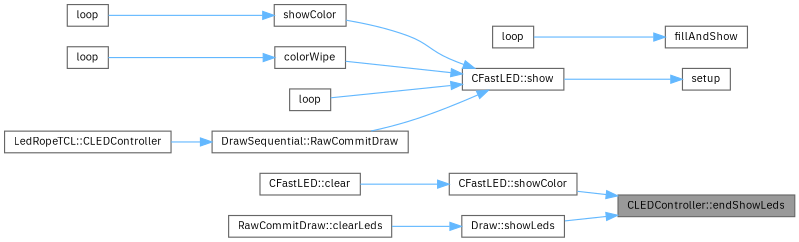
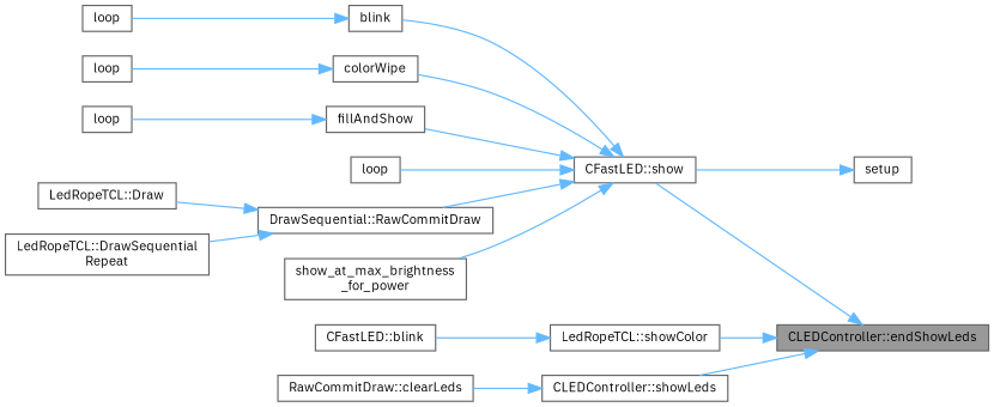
  digraph {
    fontname="IBM Plex Sans"
    rankdir=RL
    node [color=grey40 fillcolor=white fontname="IBM Plex Sans" fontsize=10 shape=box style=filled]
    edge [color=steelblue1 dir=back fontname="IBM Plex Sans" fontsize=10 labelfontname=Helvetica labelfontsize=10 style=solid]
    n1 [color=gray40 fillcolor=grey60 fontcolor=black height=0.2 label="CLEDController::endShowLeds" width=0.4]
    n2 [height=0.2 label="CFastLED::show" width=0.4]
-   n3 [height=0.2 label="CFastLED::showColor" width=0.4]
-   n4 [height=0.2 label="Draw::showLeds" width=0.4]
-   n5 [height=0.2 label=showColor width=0.4]
+   n3 [height=0.2 label="LedRopeTCL::showColor" width=0.4]
+   n4 [height=0.2 label="CLEDController::showLeds" width=0.4]
+   n5 [height=0.2 label=blink width=0.4]
    n6 [height=0.2 label=colorWipe width=0.4]
    n7 [height=0.2 label=fillAndShow width=0.4]
    n8 [height=0.2 label=loop width=0.4]
    n9 [height=0.2 label="DrawSequential::RawCommitDraw" width=0.4]
-   n11 [height=0.2 label="CFastLED::clear" width=0.4]
+   n10 [height=0.2 label="show_at_max_brightness\l_for_power" width=0.4]
+   n11 [height=0.2 label="CFastLED::blink" width=0.4]
    n12 [height=0.2 label="RawCommitDraw::clearLeds" width=0.4]
    n13 [height=0.2 label=loop width=0.4]
    n14 [height=0.2 label=loop width=0.4]
    n15 [height=0.2 label=loop width=0.4]
-   n16 [height=0.2 label="LedRopeTCL::CLEDController" width=0.4]
+   n16 [height=0.2 label="LedRopeTCL::Draw" width=0.4]
+   n17 [height=0.2 label="LedRopeTCL::DrawSequential\lRepeat" width=0.4]
    n18 [height=0.2 label=setup width=0.4]
+   n1 -> n2
    n1 -> n3
    n1 -> n4
    n2 -> n5
    n2 -> n6
+   n2 -> n7
    n2 -> n8
    n2 -> n9
+   n2 -> n10
    n3 -> n11
    n4 -> n12
    n5 -> n13
    n6 -> n14
    n7 -> n15
    n9 -> n16
+   n9 -> n17
    n18 -> n2
  }
